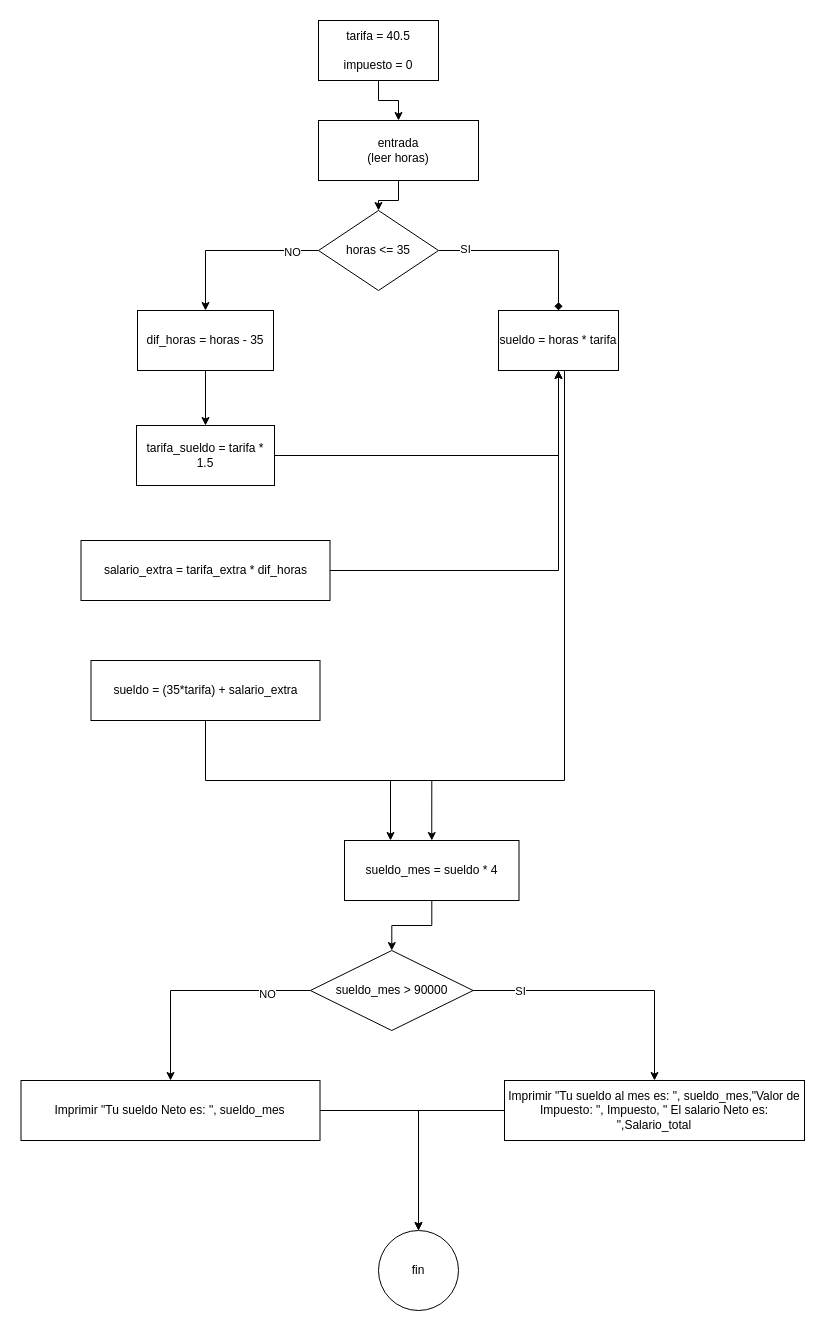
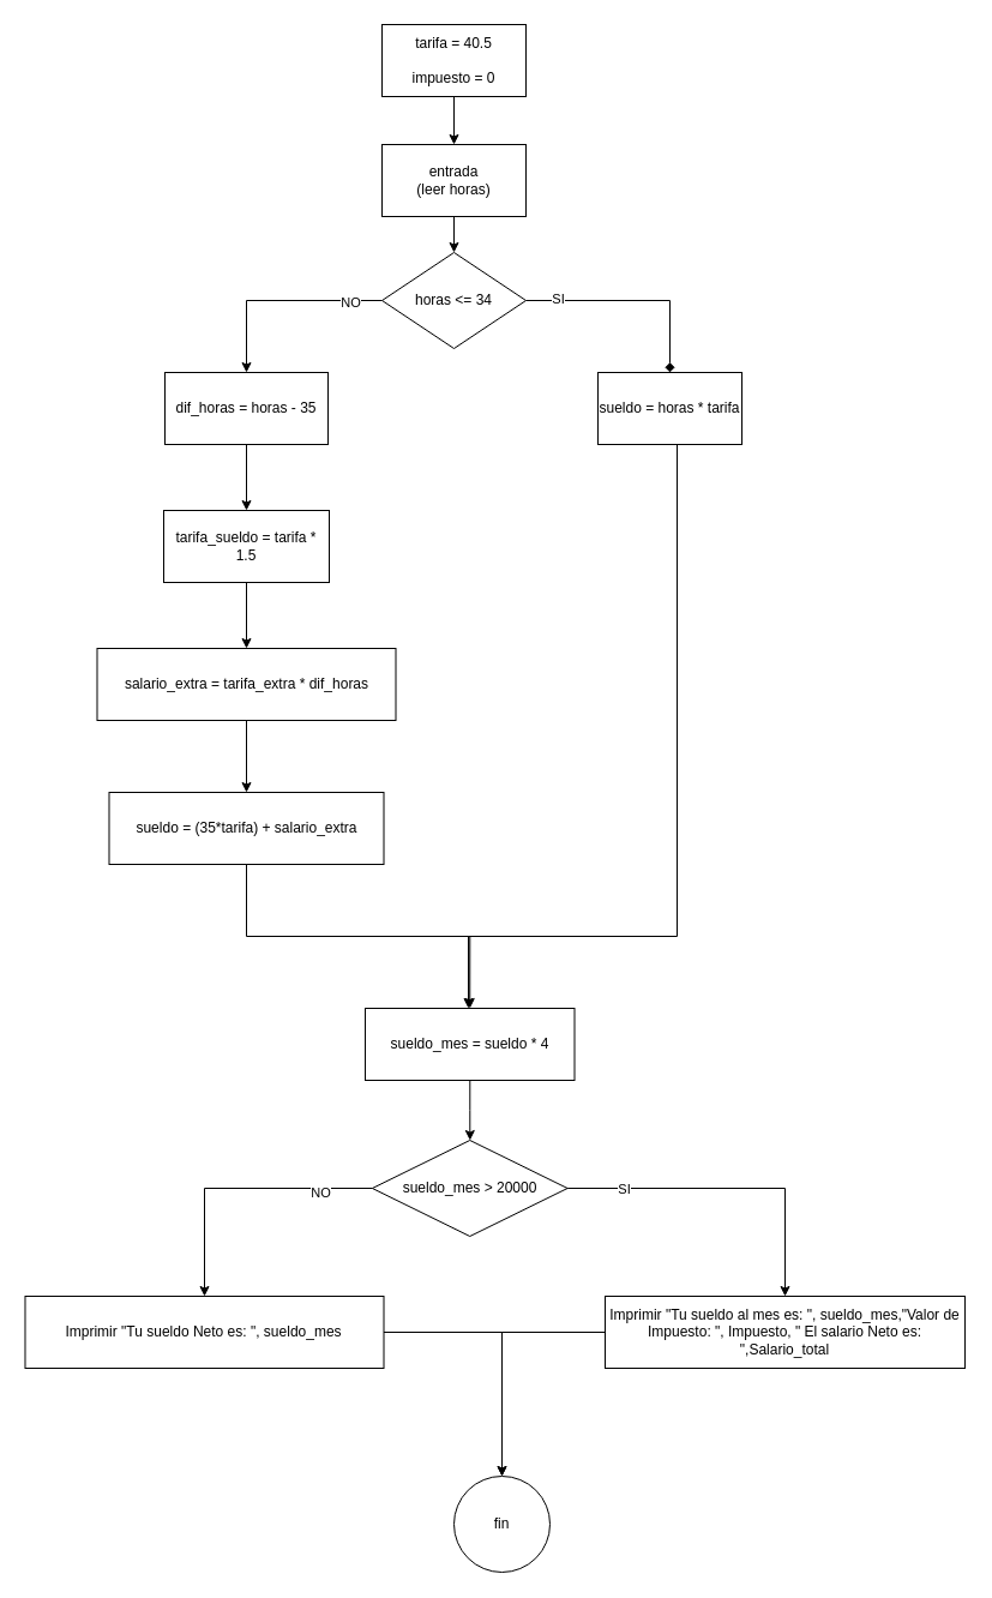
  <mxCell id="0" />
  <mxCell id="1" parent="0" />
  <mxCell id="2" value="" style="edgeStyle=orthogonalEdgeStyle;rounded=0;orthogonalLoop=1;jettySize=auto;html=1;" edge="1" parent="1" source="3" target="8"><mxGeometry relative="1" as="geometry" /></mxCell>
- <mxCell id="3" value="entrada&lt;br&gt;(leer horas)" style="whiteSpace=wrap;html=1;" vertex="1" parent="1"><mxGeometry x="318" y="120" width="160" height="60" as="geometry" /></mxCell>
+ <mxCell id="3" value="entrada&lt;br&gt;(leer horas)" style="whiteSpace=wrap;html=1;" vertex="1" parent="1"><mxGeometry x="318" y="120" width="120" height="60" as="geometry" /></mxCell>
  <mxCell id="4" value="" style="edgeStyle=orthogonalEdgeStyle;rounded=0;orthogonalLoop=1;jettySize=auto;html=1;" edge="1" parent="1" source="8" target="10"><mxGeometry relative="1" as="geometry" /></mxCell>
  <mxCell id="5" value="NO" style="edgeLabel;html=1;align=center;verticalAlign=middle;resizable=0;points=[];" vertex="1" connectable="0" parent="4"><mxGeometry x="-0.684" y="1" relative="1" as="geometry"><mxPoint as="offset" /></mxGeometry></mxCell>
  <mxCell id="6" value="" style="edgeStyle=orthogonalEdgeStyle;rounded=0;orthogonalLoop=1;jettySize=auto;html=1;endArrow=diamond;" edge="1" parent="1" source="8" target="12"><mxGeometry relative="1" as="geometry" /></mxCell>
  <mxCell id="7" value="SI" style="edgeLabel;html=1;align=center;verticalAlign=middle;resizable=0;points=[];" vertex="1" connectable="0" parent="6"><mxGeometry x="-0.708" y="2" relative="1" as="geometry"><mxPoint as="offset" /></mxGeometry></mxCell>
- <mxCell id="8" value="horas &amp;lt;= 35" style="rhombus;whiteSpace=wrap;html=1;" vertex="1" parent="1"><mxGeometry x="318" y="210" width="120" height="80" as="geometry" /></mxCell>
+ <mxCell id="8" value="horas &amp;lt;= 34" style="rhombus;whiteSpace=wrap;html=1;" vertex="1" parent="1"><mxGeometry x="318" y="210" width="120" height="80" as="geometry" /></mxCell>
  <mxCell id="9" value="" style="edgeStyle=orthogonalEdgeStyle;rounded=0;orthogonalLoop=1;jettySize=auto;html=1;" edge="1" parent="1" source="10" target="16"><mxGeometry relative="1" as="geometry" /></mxCell>
  <mxCell id="10" value="dif_horas = horas - 35" style="whiteSpace=wrap;html=1;" vertex="1" parent="1"><mxGeometry x="137" y="310" width="136" height="60" as="geometry" /></mxCell>
  <mxCell id="11" value="" style="edgeStyle=orthogonalEdgeStyle;rounded=0;orthogonalLoop=1;jettySize=auto;html=1;" edge="1" parent="1" source="12" target="22"><mxGeometry relative="1" as="geometry"><Array as="points"><mxPoint x="564" y="780" /><mxPoint x="390" y="780" /></Array></mxGeometry></mxCell>
  <mxCell id="12" value="sueldo = horas * tarifa" style="whiteSpace=wrap;html=1;" vertex="1" parent="1"><mxGeometry x="498" y="310" width="120" height="60" as="geometry" /></mxCell>
  <mxCell id="13" style="edgeStyle=orthogonalEdgeStyle;rounded=0;orthogonalLoop=1;jettySize=auto;html=1;exitX=0.5;exitY=1;exitDx=0;exitDy=0;entryX=0.5;entryY=0;entryDx=0;entryDy=0;" edge="1" parent="1" source="14" target="3"><mxGeometry relative="1" as="geometry" /></mxCell>
  <mxCell id="14" value="tarifa = 40.5&lt;br&gt;&lt;br&gt;impuesto = 0" style="whiteSpace=wrap;html=1;" vertex="1" parent="1"><mxGeometry x="318" y="20" width="120" height="60" as="geometry" /></mxCell>
- <mxCell id="15" value="" style="edgeStyle=orthogonalEdgeStyle;rounded=0;orthogonalLoop=1;jettySize=auto;html=1;" edge="1" parent="1" source="16" target="12"><mxGeometry relative="1" as="geometry" /></mxCell>
+ <mxCell id="15" value="" style="edgeStyle=orthogonalEdgeStyle;rounded=0;orthogonalLoop=1;jettySize=auto;html=1;" edge="1" parent="1" source="16" target="18"><mxGeometry relative="1" as="geometry" /></mxCell>
  <mxCell id="16" value="tarifa_sueldo = tarifa * 1.5" style="whiteSpace=wrap;html=1;" vertex="1" parent="1"><mxGeometry x="136" y="425" width="138" height="60" as="geometry" /></mxCell>
- <mxCell id="17" value="" style="edgeStyle=orthogonalEdgeStyle;rounded=0;orthogonalLoop=1;jettySize=auto;html=1;" edge="1" parent="1" source="18" target="12"><mxGeometry relative="1" as="geometry" /></mxCell>
+ <mxCell id="17" value="" style="edgeStyle=orthogonalEdgeStyle;rounded=0;orthogonalLoop=1;jettySize=auto;html=1;" edge="1" parent="1" source="18" target="20"><mxGeometry relative="1" as="geometry" /></mxCell>
  <mxCell id="18" value="salario_extra = tarifa_extra * dif_horas" style="whiteSpace=wrap;html=1;" vertex="1" parent="1"><mxGeometry x="80.5" y="540" width="249" height="60" as="geometry" /></mxCell>
  <mxCell id="19" style="edgeStyle=orthogonalEdgeStyle;rounded=0;orthogonalLoop=1;jettySize=auto;html=1;exitX=0.5;exitY=1;exitDx=0;exitDy=0;entryX=0.5;entryY=0;entryDx=0;entryDy=0;" edge="1" parent="1" source="20" target="22"><mxGeometry relative="1" as="geometry" /></mxCell>
  <mxCell id="20" value="sueldo = (35*tarifa) + salario_extra" style="whiteSpace=wrap;html=1;" vertex="1" parent="1"><mxGeometry x="90.5" y="660" width="229" height="60" as="geometry" /></mxCell>
  <mxCell id="21" value="" style="edgeStyle=orthogonalEdgeStyle;rounded=0;orthogonalLoop=1;jettySize=auto;html=1;" edge="1" parent="1" source="22" target="27"><mxGeometry relative="1" as="geometry" /></mxCell>
- <mxCell id="22" value="sueldo_mes = sueldo * 4" style="whiteSpace=wrap;html=1;" vertex="1" parent="1"><mxGeometry x="344" y="840" width="174.5" height="60" as="geometry" /></mxCell>
+ <mxCell id="22" value="sueldo_mes = sueldo * 4" style="whiteSpace=wrap;html=1;" vertex="1" parent="1"><mxGeometry x="304" y="840" width="174.5" height="60" as="geometry" /></mxCell>
  <mxCell id="23" value="" style="edgeStyle=orthogonalEdgeStyle;rounded=0;orthogonalLoop=1;jettySize=auto;html=1;" edge="1" parent="1" source="27" target="29"><mxGeometry relative="1" as="geometry"><Array as="points"><mxPoint x="170" y="990" /></Array></mxGeometry></mxCell>
  <mxCell id="24" value="NO" style="edgeLabel;html=1;align=center;verticalAlign=middle;resizable=0;points=[];" vertex="1" connectable="0" parent="23"><mxGeometry x="-0.623" y="3" relative="1" as="geometry"><mxPoint as="offset" /></mxGeometry></mxCell>
  <mxCell id="25" value="" style="edgeStyle=orthogonalEdgeStyle;rounded=0;orthogonalLoop=1;jettySize=auto;html=1;" edge="1" parent="1" source="27" target="31"><mxGeometry relative="1" as="geometry" /></mxCell>
  <mxCell id="26" value="SI" style="edgeLabel;html=1;align=center;verticalAlign=middle;resizable=0;points=[];" vertex="1" connectable="0" parent="25"><mxGeometry x="-0.651" relative="1" as="geometry"><mxPoint as="offset" /></mxGeometry></mxCell>
- <mxCell id="27" value="sueldo_mes &amp;gt; 90000" style="rhombus;whiteSpace=wrap;html=1;" vertex="1" parent="1"><mxGeometry x="309.88" y="950" width="162.75" height="80" as="geometry" /></mxCell>
+ <mxCell id="27" value="sueldo_mes &amp;gt; 20000" style="rhombus;whiteSpace=wrap;html=1;" vertex="1" parent="1"><mxGeometry x="309.88" y="950" width="162.75" height="80" as="geometry" /></mxCell>
  <mxCell id="28" value="" style="edgeStyle=orthogonalEdgeStyle;rounded=0;orthogonalLoop=1;jettySize=auto;html=1;" edge="1" parent="1" source="29" target="32"><mxGeometry relative="1" as="geometry" /></mxCell>
  <mxCell id="29" value="Imprimir &quot;Tu sueldo Neto es: &quot;, sueldo_mes" style="whiteSpace=wrap;html=1;" vertex="1" parent="1"><mxGeometry x="20.49" y="1080" width="299.01" height="60" as="geometry" /></mxCell>
  <mxCell id="30" style="edgeStyle=orthogonalEdgeStyle;rounded=0;orthogonalLoop=1;jettySize=auto;html=1;exitX=0;exitY=0.5;exitDx=0;exitDy=0;entryX=0.5;entryY=0;entryDx=0;entryDy=0;" edge="1" parent="1" source="31" target="32"><mxGeometry relative="1" as="geometry" /></mxCell>
  <mxCell id="31" value="Imprimir &quot;Tu sueldo al mes es: &quot;, sueldo_mes,&quot;Valor de Impuesto: &quot;, Impuesto, &quot; El salario Neto es: &quot;,Salario_total" style="whiteSpace=wrap;html=1;" vertex="1" parent="1"><mxGeometry x="504" y="1080" width="300.01" height="60" as="geometry" /></mxCell>
  <mxCell id="32" value="fin" style="ellipse;whiteSpace=wrap;html=1;" vertex="1" parent="1"><mxGeometry x="378.005" y="1230" width="80" height="80" as="geometry" /></mxCell>
